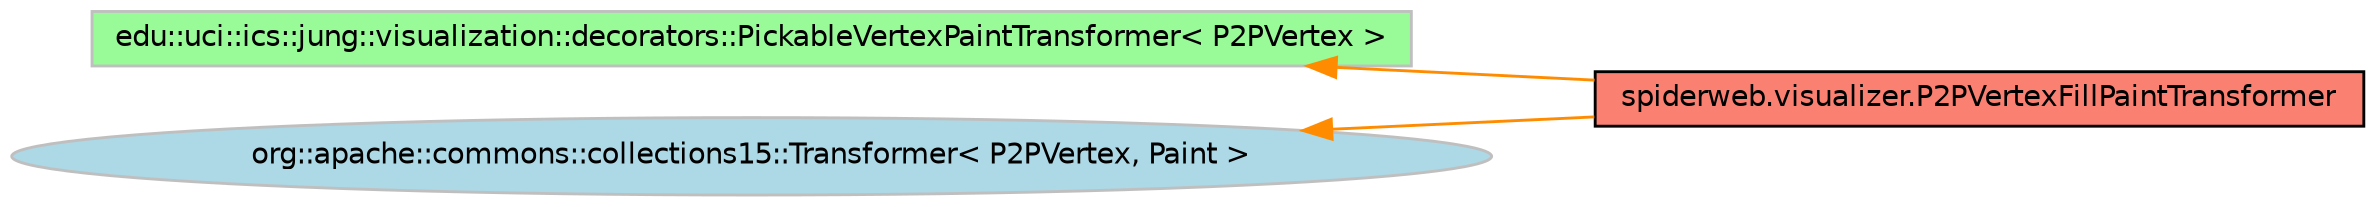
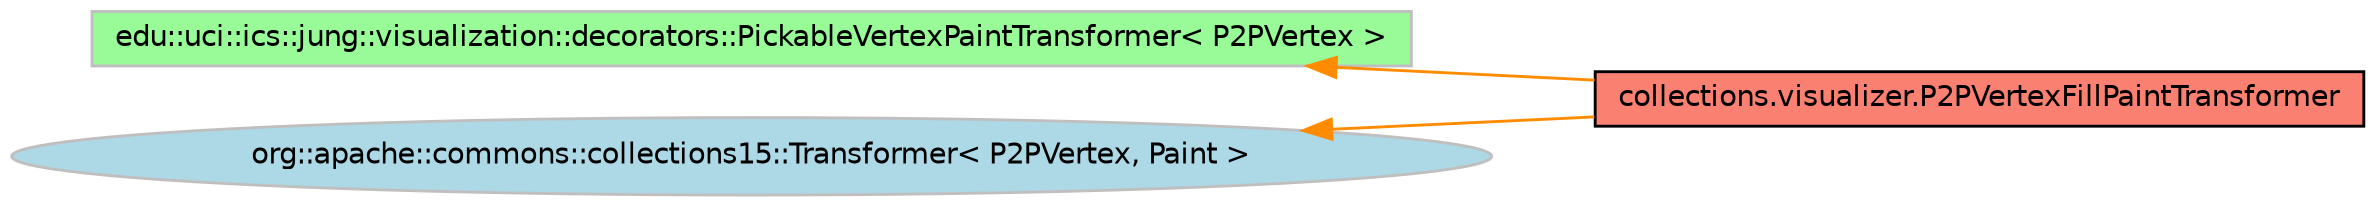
  digraph {
    rankdir=LR
    node [color=grey75 fontname=Helvetica fontsize=10 shape=box style=filled]
    edge [color=darkorange dir=back fontname=Helvetica fontsize=10 labelfontname=Helvetica labelfontsize=10 style=solid]
-   n1 [color=black fillcolor=salmon fontcolor=black height=0.2 label="spiderweb.visualizer.P2PVertexFillPaintTransformer" width=0.4]
+   n1 [color=black fillcolor=salmon fontcolor=black height=0.2 label="collections.visualizer.P2PVertexFillPaintTransformer" width=0.4]
    n2 [fillcolor=palegreen height=0.2 label="edu::uci::ics::jung::visualization::decorators::PickableVertexPaintTransformer\< P2PVertex \>" width=0.4]
    n3 [fillcolor=lightblue height=0.2 label="org::apache::commons::collections15::Transformer\< P2PVertex, Paint \>" shape=ellipse width=0.4]
    n2 -> n1
    n3 -> n1
  }
